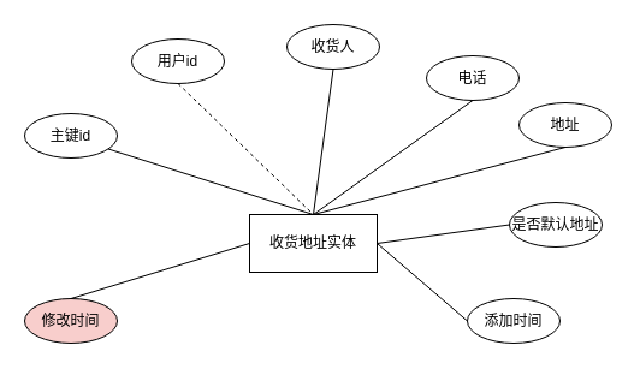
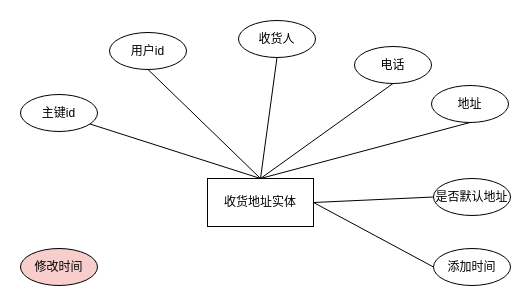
  <mxCell id="0" />
  <mxCell id="1" parent="0" />
  <mxCell id="2" value="收货地址实体" style="rounded=0;whiteSpace=wrap;html=1;" parent="1" vertex="1"><mxGeometry x="207" y="178" width="106" height="48" as="geometry" /></mxCell>
  <mxCell id="3" style="rounded=0;orthogonalLoop=1;jettySize=auto;html=1;entryX=0.5;entryY=0;entryDx=0;entryDy=0;endArrow=none;startFill=0;" parent="1" target="2" edge="1"><mxGeometry relative="1" as="geometry"><mxPoint x="89.471" y="123.49" as="sourcePoint" /><mxPoint x="244.99" y="179.024" as="targetPoint" /></mxGeometry></mxCell>
  <mxCell id="4" value="主键id" style="ellipse;whiteSpace=wrap;html=1;" parent="1" vertex="1"><mxGeometry x="20" y="94" width="77" height="37" as="geometry" /></mxCell>
  <mxCell id="5" value="电话" style="ellipse;whiteSpace=wrap;html=1;" parent="1" vertex="1"><mxGeometry x="354" y="46" width="77" height="37" as="geometry" /></mxCell>
  <mxCell id="6" value="收货人" style="ellipse;whiteSpace=wrap;html=1;" parent="1" vertex="1"><mxGeometry x="238" y="20" width="77" height="37" as="geometry" /></mxCell>
  <mxCell id="7" value="地址" style="ellipse;whiteSpace=wrap;html=1;" parent="1" vertex="1"><mxGeometry x="431" y="85" width="77" height="37" as="geometry" /></mxCell>
- <mxCell id="8" value="添加时间" style="ellipse;whiteSpace=wrap;html=1;" parent="1" vertex="1"><mxGeometry x="388" y="248" width="77" height="37" as="geometry" /></mxCell>
- <mxCell id="9" style="rounded=0;orthogonalLoop=1;jettySize=auto;html=1;endArrow=none;startFill=0;exitX=0.5;exitY=1;exitDx=0;exitDy=0;entryX=0.5;entryY=0;entryDx=0;entryDy=0;dashed=1;" parent="1" source="11" target="2" edge="1"><mxGeometry relative="1" as="geometry"><mxPoint x="232.5" y="74" as="sourcePoint" /><mxPoint x="238" y="176" as="targetPoint" /></mxGeometry></mxCell>
+ <mxCell id="8" value="添加时间" style="ellipse;whiteSpace=wrap;html=1;" parent="1" vertex="1"><mxGeometry x="433" y="248" width="77" height="37" as="geometry" /></mxCell>
+ <mxCell id="9" style="rounded=0;orthogonalLoop=1;jettySize=auto;html=1;endArrow=none;startFill=0;exitX=0.5;exitY=1;exitDx=0;exitDy=0;entryX=0.5;entryY=0;entryDx=0;entryDy=0;" parent="1" source="11" target="2" edge="1"><mxGeometry relative="1" as="geometry"><mxPoint x="232.5" y="74" as="sourcePoint" /><mxPoint x="238" y="176" as="targetPoint" /></mxGeometry></mxCell>
  <mxCell id="10" style="rounded=0;orthogonalLoop=1;jettySize=auto;html=1;entryX=0.5;entryY=0;entryDx=0;entryDy=0;endArrow=none;startFill=0;exitX=0.5;exitY=1;exitDx=0;exitDy=0;" parent="1" source="6" target="2" edge="1"><mxGeometry relative="1" as="geometry"><mxPoint x="243" y="94" as="sourcePoint" /><mxPoint x="248" y="196" as="targetPoint" /></mxGeometry></mxCell>
  <mxCell id="11" value="用户id" style="ellipse;whiteSpace=wrap;html=1;" parent="1" vertex="1"><mxGeometry x="109" y="32" width="77" height="37" as="geometry" /></mxCell>
  <mxCell id="12" style="rounded=0;orthogonalLoop=1;jettySize=auto;html=1;endArrow=none;startFill=0;exitX=0.5;exitY=1;exitDx=0;exitDy=0;entryX=0.5;entryY=0;entryDx=0;entryDy=0;" parent="1" source="5" target="2" edge="1"><mxGeometry relative="1" as="geometry"><mxPoint x="287" y="67" as="sourcePoint" /><mxPoint x="255" y="173" as="targetPoint" /></mxGeometry></mxCell>
  <mxCell id="13" style="rounded=0;orthogonalLoop=1;jettySize=auto;html=1;endArrow=none;startFill=0;exitX=0.5;exitY=1;exitDx=0;exitDy=0;entryX=0.5;entryY=0;entryDx=0;entryDy=0;" parent="1" source="7" target="2" edge="1"><mxGeometry relative="1" as="geometry"><mxPoint x="403" y="93" as="sourcePoint" /><mxPoint x="265" y="183" as="targetPoint" /></mxGeometry></mxCell>
  <mxCell id="14" style="rounded=0;orthogonalLoop=1;jettySize=auto;html=1;endArrow=none;startFill=0;entryX=1;entryY=0.5;entryDx=0;entryDy=0;exitX=0;exitY=0.5;exitDx=0;exitDy=0;" parent="1" source="8" target="2" edge="1"><mxGeometry relative="1" as="geometry"><mxPoint x="385" y="283" as="sourcePoint" /><mxPoint x="270" y="236" as="targetPoint" /></mxGeometry></mxCell>
- <mxCell id="15" value="是否默认地址" style="ellipse;whiteSpace=wrap;html=1;" parent="1" vertex="1"><mxGeometry x="423" y="168" width="77" height="37" as="geometry" /></mxCell>
+ <mxCell id="15" value="是否默认地址" style="ellipse;whiteSpace=wrap;html=1;" parent="1" vertex="1"><mxGeometry x="433" y="178" width="77" height="37" as="geometry" /></mxCell>
  <mxCell id="16" style="rounded=0;orthogonalLoop=1;jettySize=auto;html=1;endArrow=none;startFill=0;entryX=1;entryY=0.5;entryDx=0;entryDy=0;exitX=0;exitY=0.5;exitDx=0;exitDy=0;" parent="1" source="15" target="2" edge="1"><mxGeometry relative="1" as="geometry"><mxPoint x="427" y="255" as="sourcePoint" /><mxPoint x="323" y="212" as="targetPoint" /></mxGeometry></mxCell>
  <mxCell id="17" value="修改时间" style="ellipse;whiteSpace=wrap;html=1;fillColor=#f8cecc;" parent="1" vertex="1"><mxGeometry x="20" y="248" width="77" height="37" as="geometry" /></mxCell>
- <mxCell id="18" style="rounded=0;orthogonalLoop=1;jettySize=auto;html=1;endArrow=none;startFill=0;entryX=0;entryY=0.5;entryDx=0;entryDy=0;exitX=0.5;exitY=0;exitDx=0;exitDy=0;" parent="1" source="17" target="2" edge="1"><mxGeometry relative="1" as="geometry"><mxPoint x="328" y="291" as="sourcePoint" /><mxPoint x="270" y="236" as="targetPoint" /></mxGeometry></mxCell>
